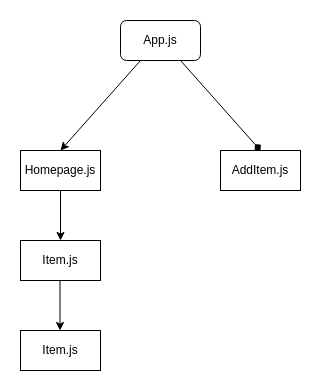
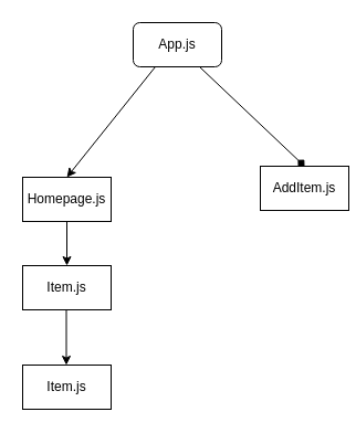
  <mxCell id="0" />
  <mxCell id="1" parent="0" />
  <mxCell id="2" style="edgeStyle=none;html=1;exitX=0.75;exitY=1;exitDx=0;exitDy=0;entryX=0.5;entryY=0;entryDx=0;entryDy=0;endArrow=diamond;" parent="1" source="4" target="5" edge="1"><mxGeometry relative="1" as="geometry" /></mxCell>
  <mxCell id="3" style="edgeStyle=none;html=1;exitX=0.25;exitY=1;exitDx=0;exitDy=0;entryX=0.5;entryY=0;entryDx=0;entryDy=0;" parent="1" source="4" target="6" edge="1"><mxGeometry relative="1" as="geometry" /></mxCell>
  <mxCell id="4" value="App.js&lt;br&gt;" style="whiteSpace=wrap;html=1;rounded=1;" parent="1" vertex="1"><mxGeometry x="120" y="20" width="80" height="40" as="geometry" /></mxCell>
- <mxCell id="5" value="AddItem.js" style="rounded=0;whiteSpace=wrap;html=1;" parent="1" vertex="1"><mxGeometry x="220" y="150" width="80" height="40" as="geometry" /></mxCell>
- <mxCell id="6" value="Homepage.js" style="rounded=0;whiteSpace=wrap;html=1;" parent="1" vertex="1"><mxGeometry x="20" y="150" width="80" height="40" as="geometry" /></mxCell>
+ <mxCell id="5" value="AddItem.js" style="rounded=0;whiteSpace=wrap;html=1;" parent="1" vertex="1"><mxGeometry x="235" y="150" width="80" height="40" as="geometry" /></mxCell>
+ <mxCell id="6" value="Homepage.js" style="rounded=0;whiteSpace=wrap;html=1;" parent="1" vertex="1"><mxGeometry x="20" y="160" width="80" height="40" as="geometry" /></mxCell>
  <mxCell id="7" value="Item.js" style="rounded=0;whiteSpace=wrap;html=1;" vertex="1" parent="1"><mxGeometry x="20" y="240" width="80" height="40" as="geometry" /></mxCell>
  <mxCell id="8" style="edgeStyle=none;html=1;exitX=0.5;exitY=1;exitDx=0;exitDy=0;entryX=0.5;entryY=0;entryDx=0;entryDy=0;" edge="1" parent="1" source="6" target="7"><mxGeometry relative="1" as="geometry"><mxPoint x="150" y="70" as="sourcePoint" /><mxPoint x="70" y="160" as="targetPoint" /></mxGeometry></mxCell>
  <mxCell id="9" value="Item.js" style="rounded=0;whiteSpace=wrap;html=1;" vertex="1" parent="1"><mxGeometry x="20" y="330" width="80" height="40" as="geometry" /></mxCell>
  <mxCell id="10" style="edgeStyle=none;html=1;exitX=0.5;exitY=1;exitDx=0;exitDy=0;entryX=0.5;entryY=0;entryDx=0;entryDy=0;" edge="1" parent="1"><mxGeometry relative="1" as="geometry"><mxPoint x="59.5" y="280" as="sourcePoint" /><mxPoint x="59.5" y="330" as="targetPoint" /></mxGeometry></mxCell>
